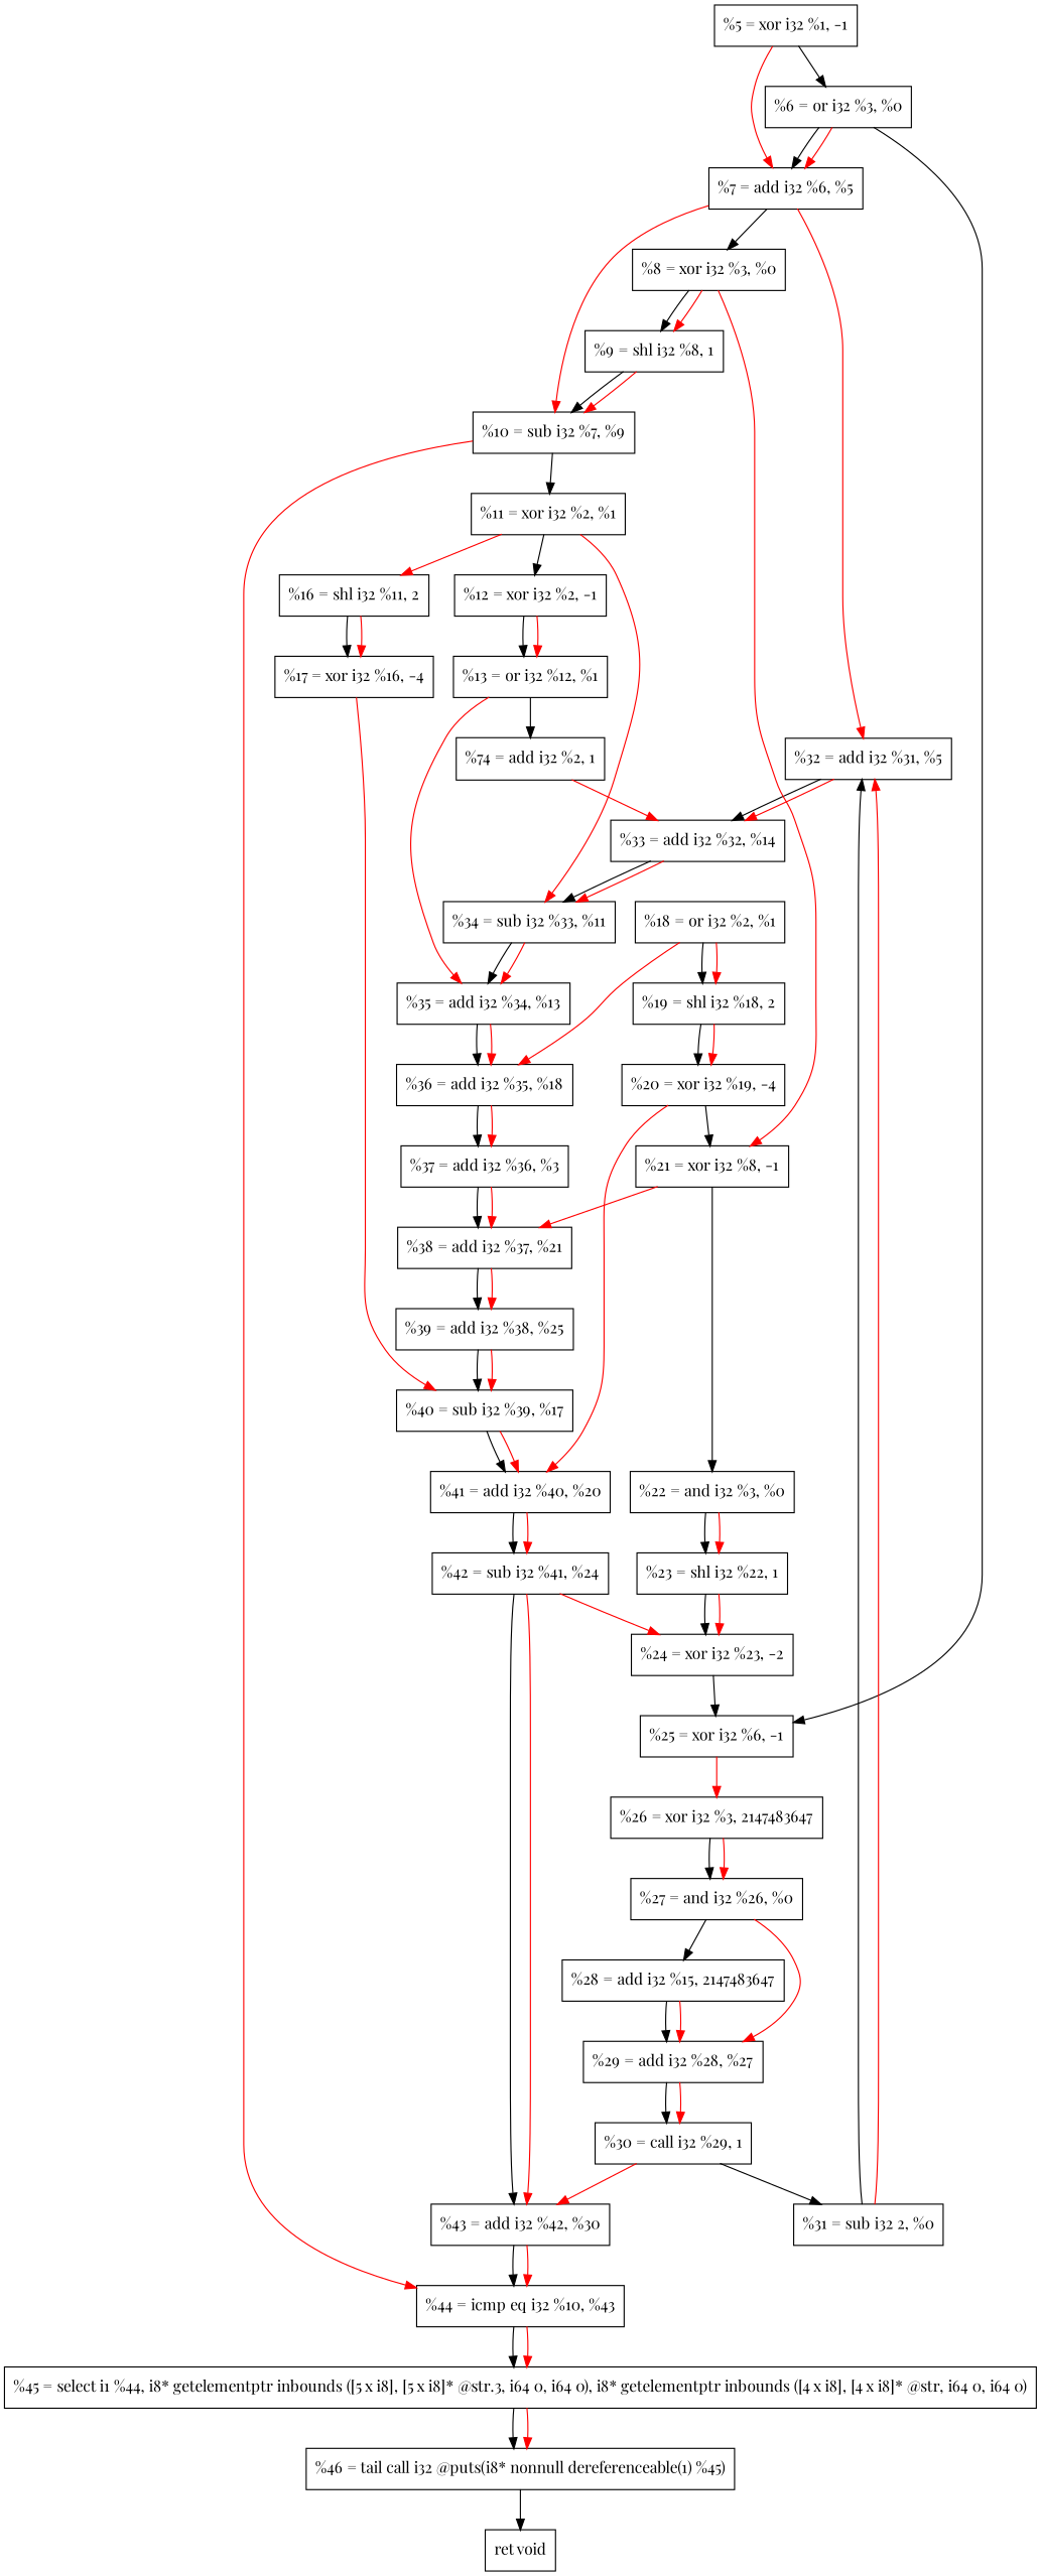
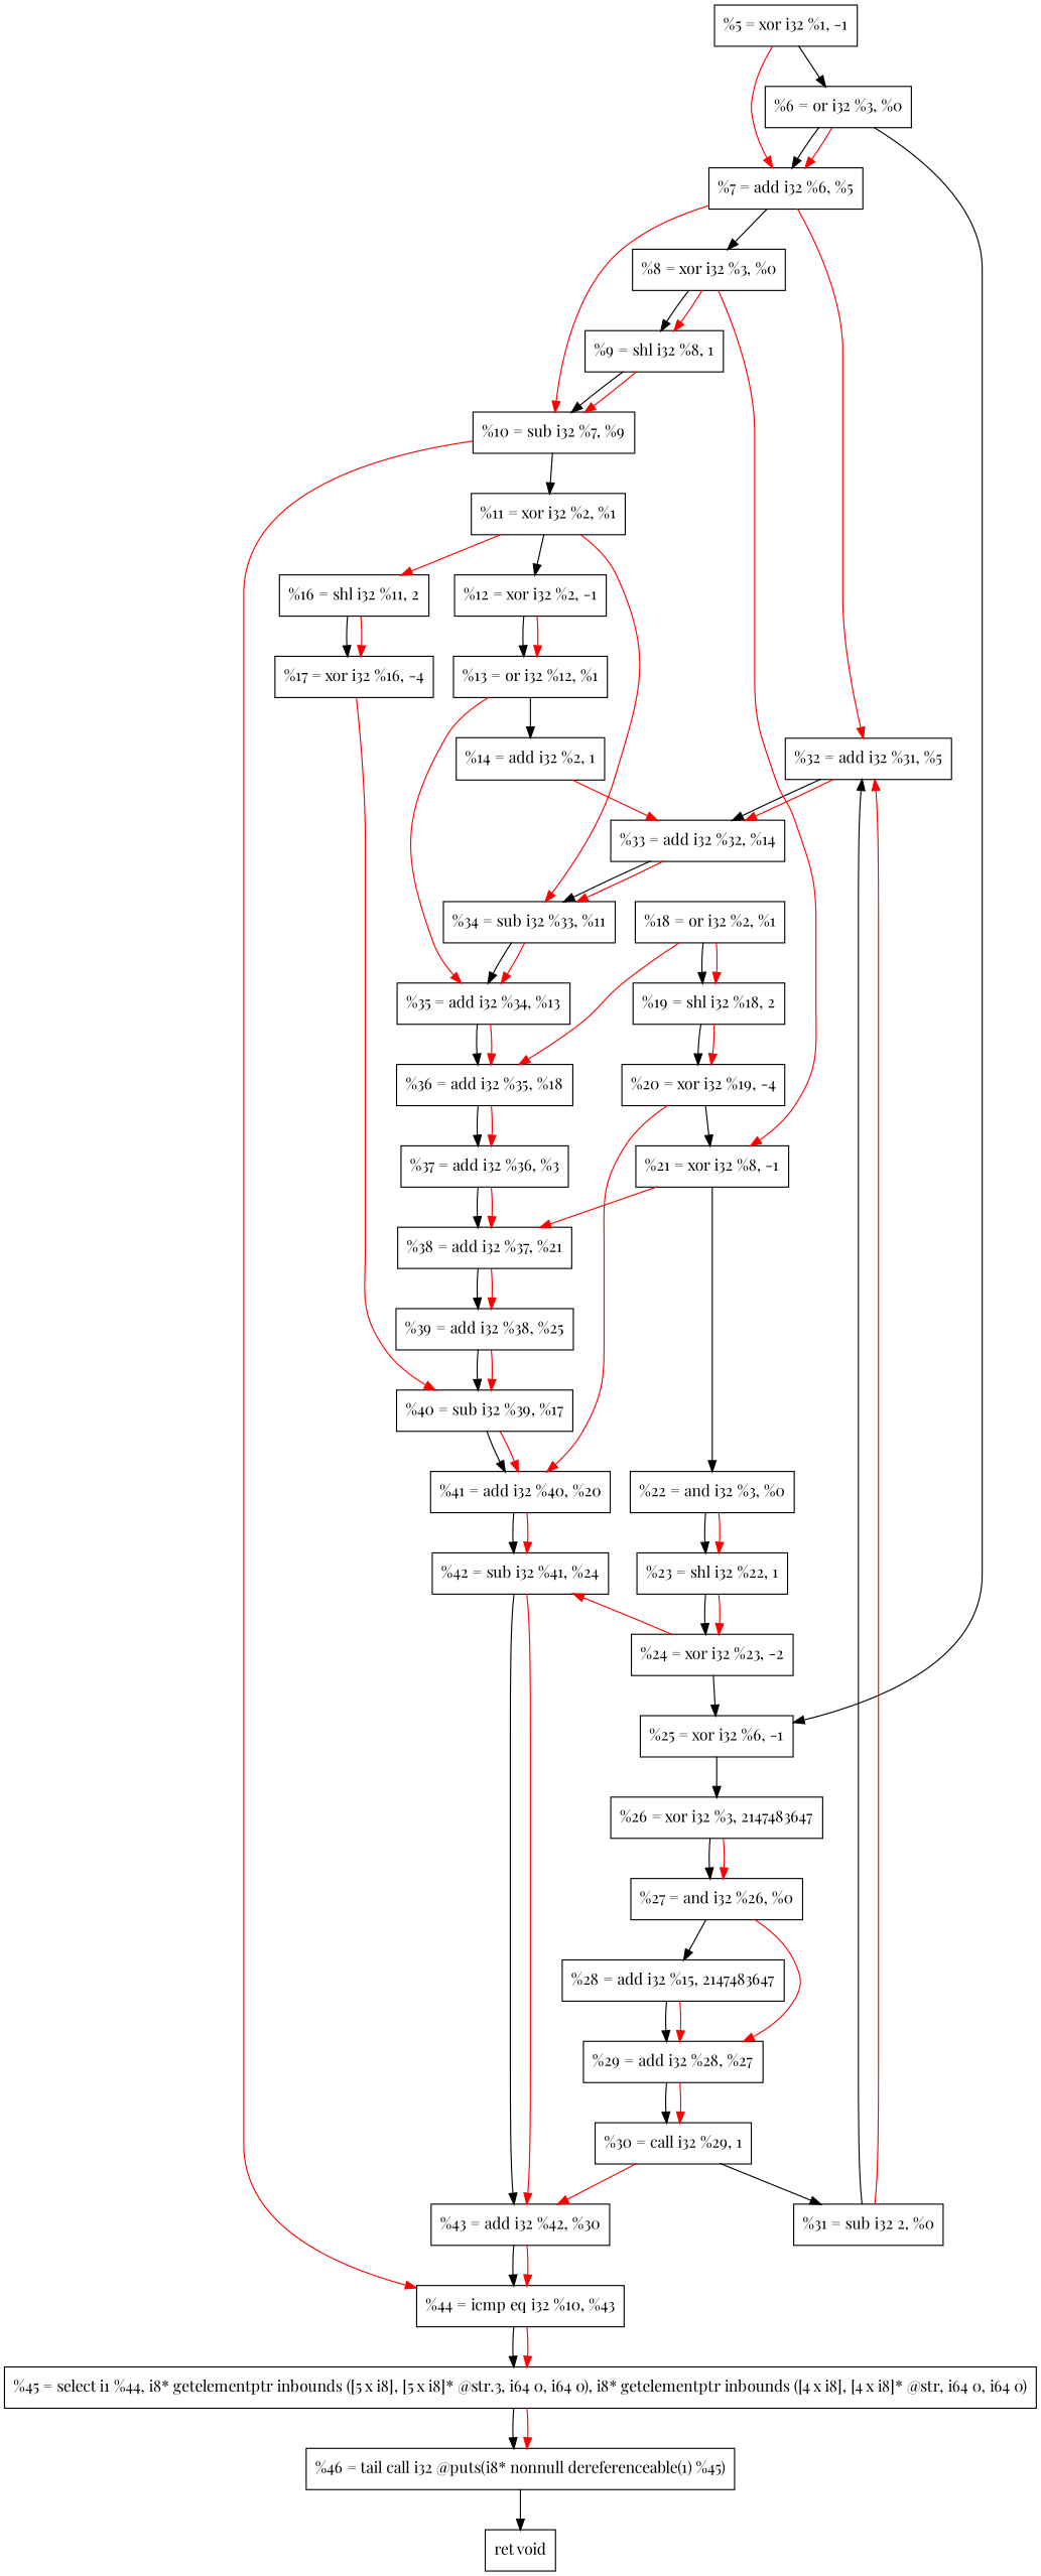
  digraph {
    fontname="Playfair Display"
    node [fontname="Playfair Display" shape=record]
    edge [fontname="Playfair Display" color=red]
    n1 [label="  %5 = xor i32 %1, -1"]
    n2 [label="  %6 = or i32 %3, %0"]
    n3 [label="  %7 = add i32 %6, %5"]
    n4 [label="  %25 = xor i32 %6, -1"]
    n5 [label="  %32 = add i32 %31, %5"]
    n6 [label="  %8 = xor i32 %3, %0"]
    n7 [label="  %10 = sub i32 %7, %9"]
    n8 [label="  %33 = add i32 %32, %14"]
    n9 [label="  %26 = xor i32 %3, 2147483647"]
    n10 [label="  %9 = shl i32 %8, 1"]
    n11 [label="  %21 = xor i32 %8, -1"]
    n12 [label="  %11 = xor i32 %2, %1"]
    n13 [label="  %44 = icmp eq i32 %10, %43"]
    n14 [label="  %22 = and i32 %3, %0"]
    n15 [label="  %38 = add i32 %37, %21"]
    n16 [label="  %12 = xor i32 %2, -1"]
    n17 [label="  %16 = shl i32 %11, 2"]
    n18 [label="  %34 = sub i32 %33, %11"]
    n19 [label="  %45 = select i1 %44, i8* getelementptr inbounds ([5 x i8], [5 x i8]* @str.3, i64 0, i64 0), i8* getelementptr inbounds ([4 x i8], [4 x i8]* @str, i64 0, i64 0)"]
    n20 [label="  %13 = or i32 %12, %1"]
    n21 [label="  %17 = xor i32 %16, -4"]
    n22 [label="  %35 = add i32 %34, %13"]
-   n23 [label="%74 = add i32 %2, 1"]
+   n23 [label="  %14 = add i32 %2, 1"]
    n24 [label="  %36 = add i32 %35, %18"]
    n25 [label="  %28 = add i32 %15, 2147483647"]
    n26 [label="  %29 = add i32 %28, %27"]
    n27 [label="  %40 = sub i32 %39, %17"]
    n28 [label="  %18 = or i32 %2, %1"]
    n29 [label="  %19 = shl i32 %18, 2"]
    n30 [label="  %41 = add i32 %40, %20"]
    n31 [label="  %20 = xor i32 %19, -4"]
    n32 [label="  %37 = add i32 %36, %3"]
    n33 [label="  %42 = sub i32 %41, %24"]
    n34 [label="  %23 = shl i32 %22, 1"]
    n35 [label="  %39 = add i32 %38, %25"]
    n36 [label="  %24 = xor i32 %23, -2"]
    n37 [label="  %43 = add i32 %42, %30"]
    n38 [label="  %27 = and i32 %26, %0"]
    n39 [label="%30 = call i32 %29, 1"]
    n40 [label="  %31 = sub i32 2, %0"]
    n41 [label="  %46 = tail call i32 @puts(i8* nonnull dereferenceable(1) %45)"]
    n42 [label="  ret void"]
    n1 -> n2 [color=""]
    n1 -> n3
    n2 -> n3 [color=""]
    n2 -> n3
    n2 -> n4 [color=black]
    n3 -> n5
    n3 -> n6 [color=""]
    n3 -> n7
-   n4 -> n9
+   n4 -> n9 [color=""]
    n5 -> n8 [color=""]
    n5 -> n8
    n6 -> n10 [color=""]
    n6 -> n10
    n6 -> n11
    n7 -> n12 [color=""]
    n7 -> n13
    n8 -> n18 [color=""]
    n8 -> n18
    n9 -> n38 [color=""]
    n9 -> n38
    n10 -> n7 [color=""]
    n10 -> n7
    n11 -> n14 [color=""]
    n11 -> n15
    n12 -> n16 [color=""]
    n12 -> n17
    n12 -> n18
    n13 -> n19 [color=""]
    n13 -> n19
    n14 -> n34 [color=""]
    n14 -> n34
    n15 -> n35 [color=""]
    n15 -> n35
    n16 -> n20 [color=""]
    n16 -> n20
    n17 -> n21 [color=""]
    n17 -> n21
    n18 -> n22 [color=""]
    n18 -> n22
    n19 -> n41 [color=""]
    n19 -> n41
    n20 -> n22
    n20 -> n23 [color=""]
    n21 -> n27
    n22 -> n24 [color=""]
    n22 -> n24
    n23 -> n8
    n24 -> n32 [color=""]
    n24 -> n32
    n25 -> n26 [color=""]
    n25 -> n26
    n26 -> n39 [color=""]
    n26 -> n39
    n27 -> n30 [color=""]
    n27 -> n30
    n28 -> n24
    n28 -> n29 [color=""]
    n28 -> n29
    n29 -> n31 [color=""]
    n29 -> n31
    n30 -> n33 [color=""]
    n30 -> n33
    n31 -> n11 [color=""]
    n31 -> n30
    n32 -> n15 [color=""]
    n32 -> n15
    n33 -> n37 [color=""]
    n33 -> n37
    n34 -> n36 [color=""]
    n34 -> n36
    n35 -> n27 [color=""]
    n35 -> n27
    n36 -> n4 [color=""]
-   n33 -> n36
+   n36 -> n33
    n37 -> n13 [color=""]
    n37 -> n13
    n38 -> n25 [color=""]
    n38 -> n26
    n39 -> n37
    n39 -> n40 [color=""]
    n40 -> n5 [color=""]
    n40 -> n5
    n41 -> n42 [color=""]
  }
